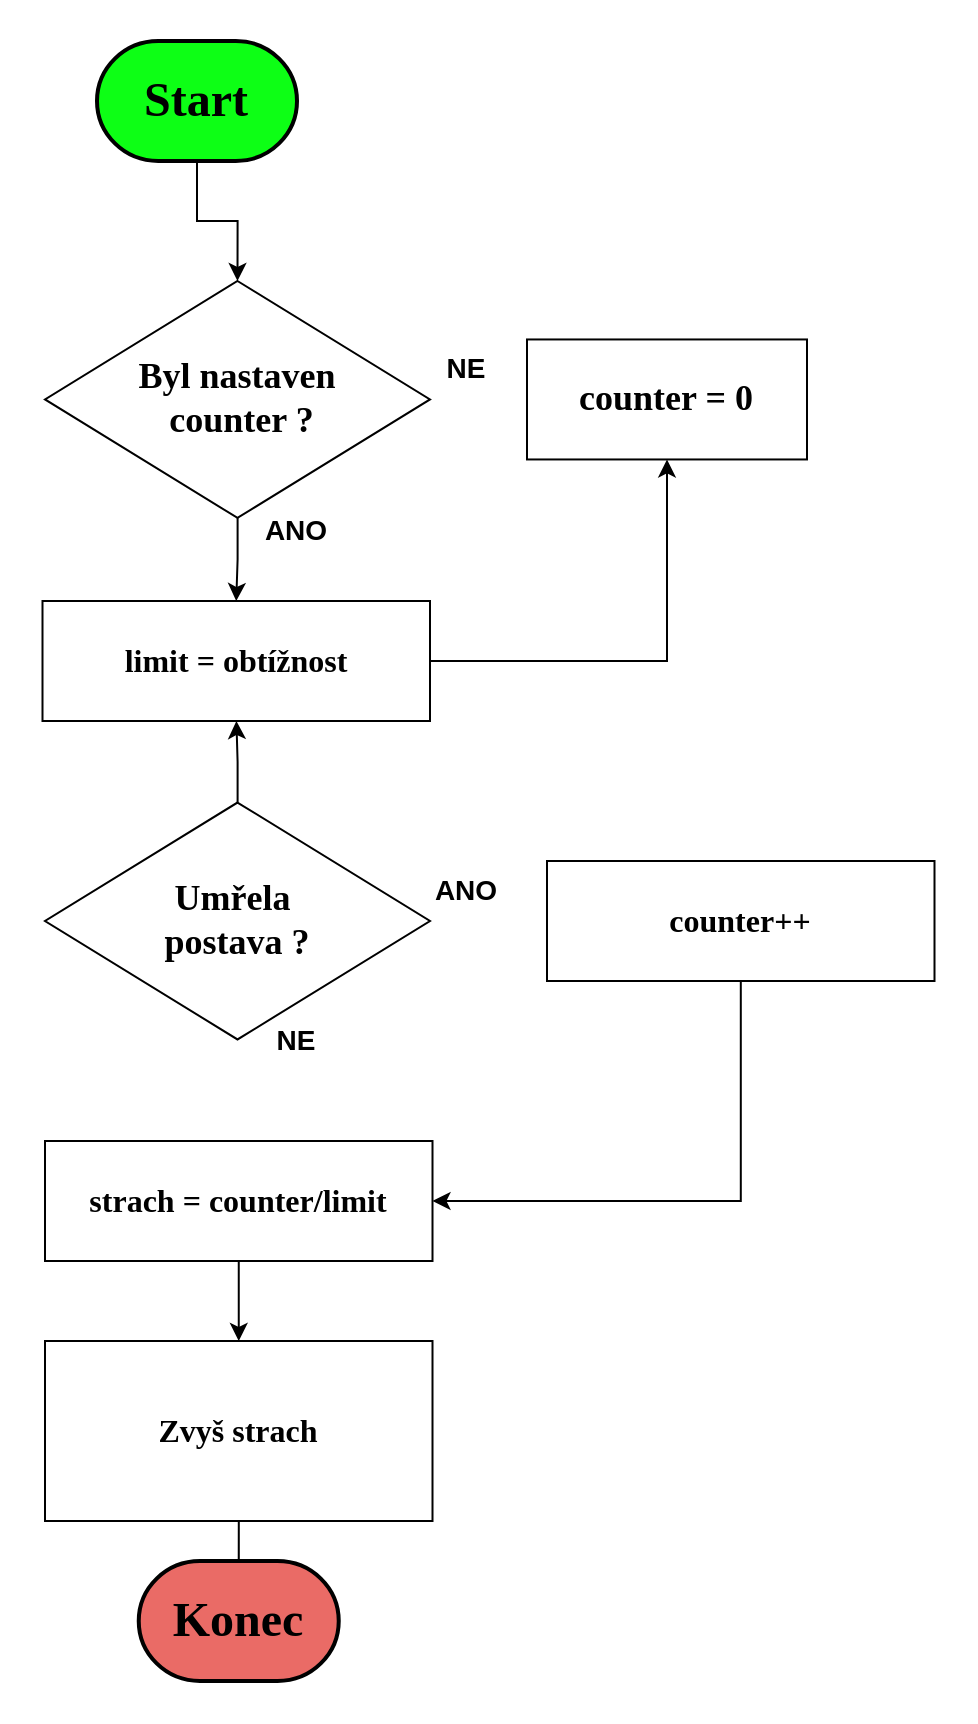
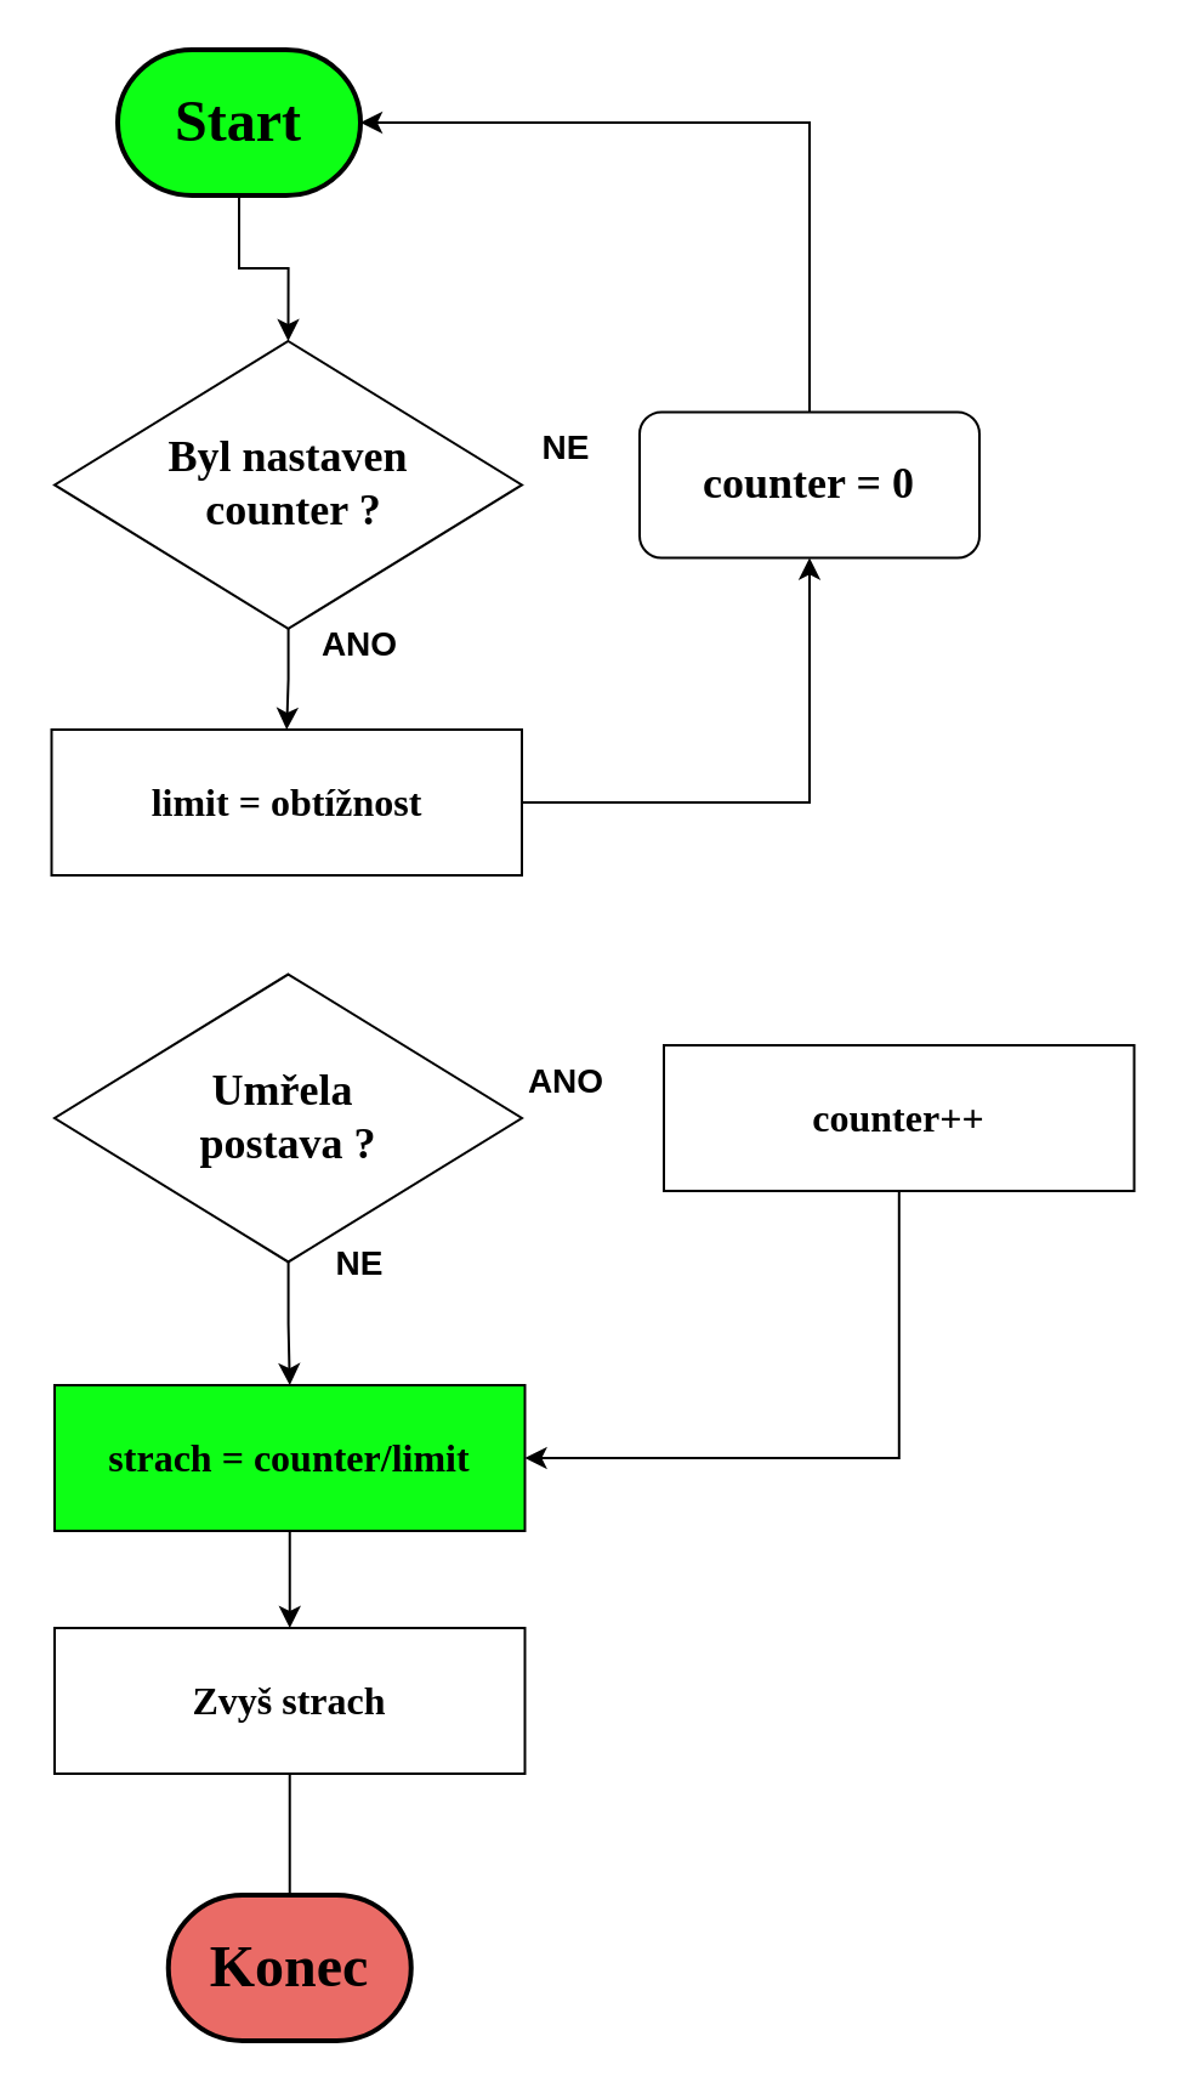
  <mxCell id="0" />
  <mxCell id="1" parent="0" />
  <mxCell id="2" style="edgeStyle=orthogonalEdgeStyle;rounded=0;orthogonalLoop=1;jettySize=auto;html=1;entryX=0.5;entryY=0;entryDx=0;entryDy=0;" edge="1" parent="1" source="3" target="8"><mxGeometry relative="1" as="geometry" /></mxCell>
  <mxCell id="3" value="&lt;font face=&quot;Verdana&quot; style=&quot;font-size: 24px;&quot;&gt;&lt;b&gt;Start&lt;/b&gt;&lt;/font&gt;" style="strokeWidth=2;html=1;shape=mxgraph.flowchart.terminator;whiteSpace=wrap;fillColor=#0DFF15;" vertex="1" parent="1"><mxGeometry x="48" y="20" width="100" height="60" as="geometry" /></mxCell>
  <mxCell id="4" value="&lt;font face=&quot;Verdana&quot; style=&quot;font-size: 24px;&quot;&gt;&lt;b&gt;Konec&lt;/b&gt;&lt;/font&gt;" style="strokeWidth=2;html=1;shape=mxgraph.flowchart.terminator;whiteSpace=wrap;fillColor=#EA6B66;" vertex="1" parent="1"><mxGeometry x="68.87" y="780" width="100" height="60" as="geometry" /></mxCell>
  <mxCell id="5" style="edgeStyle=orthogonalEdgeStyle;rounded=0;orthogonalLoop=1;jettySize=auto;html=1;" edge="1" parent="1" source="6" target="11"><mxGeometry relative="1" as="geometry" /></mxCell>
  <mxCell id="6" value="&lt;font style=&quot;font-size: 16px;&quot; face=&quot;Verdana&quot;&gt;&lt;b style=&quot;&quot;&gt;limit = obtížnost&lt;/b&gt;&lt;/font&gt;" style="rounded=0;whiteSpace=wrap;html=1;" vertex="1" parent="1"><mxGeometry x="20.75" y="300" width="193.75" height="60" as="geometry" /></mxCell>
  <mxCell id="7" style="edgeStyle=orthogonalEdgeStyle;rounded=0;orthogonalLoop=1;jettySize=auto;html=1;entryX=0.5;entryY=0;entryDx=0;entryDy=0;" edge="1" parent="1" source="8" target="6"><mxGeometry relative="1" as="geometry" /></mxCell>
  <mxCell id="8" value="&lt;font style=&quot;font-size: 18px;&quot; face=&quot;Verdana&quot;&gt;&lt;b style=&quot;&quot;&gt;Byl nastaven&lt;br&gt;&amp;nbsp;counter ?&lt;/b&gt;&lt;/font&gt;" style="rhombus;whiteSpace=wrap;html=1;" vertex="1" parent="1"><mxGeometry x="22" y="140" width="192.5" height="118.46" as="geometry" /></mxCell>
  <mxCell id="9" value="&lt;font style=&quot;font-size: 14px;&quot;&gt;&lt;b&gt;NE&lt;/b&gt;&lt;/font&gt;" style="text;html=1;align=center;verticalAlign=middle;whiteSpace=wrap;rounded=0;" vertex="1" parent="1"><mxGeometry x="203" y="169.23" width="60" height="30" as="geometry" /></mxCell>
  <mxCell id="10" value="&lt;font style=&quot;font-size: 14px;&quot;&gt;&lt;b&gt;ANO&lt;/b&gt;&lt;/font&gt;" style="text;html=1;align=center;verticalAlign=middle;whiteSpace=wrap;rounded=0;" vertex="1" parent="1"><mxGeometry x="118" y="250" width="60" height="30" as="geometry" /></mxCell>
- <mxCell id="11" value="&lt;font style=&quot;font-size: 18px;&quot; face=&quot;Verdana&quot;&gt;&lt;b style=&quot;&quot;&gt;counter = 0&lt;/b&gt;&lt;/font&gt;" style="rounded=0;whiteSpace=wrap;html=1;" vertex="1" parent="1"><mxGeometry x="263" y="169.23" width="140" height="60" as="geometry" /></mxCell>
- <mxCell id="13" style="edgeStyle=orthogonalEdgeStyle;rounded=0;orthogonalLoop=1;jettySize=auto;html=1;" edge="1" parent="1" source="14" target="6"><mxGeometry relative="1" as="geometry" /></mxCell>
+ <mxCell id="11" value="&lt;font style=&quot;font-size: 18px;&quot; face=&quot;Verdana&quot;&gt;&lt;b style=&quot;&quot;&gt;counter = 0&lt;/b&gt;&lt;/font&gt;" style="whiteSpace=wrap;html=1;rounded=1;" vertex="1" parent="1"><mxGeometry x="263" y="169.23" width="140" height="60" as="geometry" /></mxCell>
+ <mxCell id="12" style="edgeStyle=orthogonalEdgeStyle;rounded=0;orthogonalLoop=1;jettySize=auto;html=1;entryX=1;entryY=0.5;entryDx=0;entryDy=0;entryPerimeter=0;" edge="1" parent="1" source="11" target="3"><mxGeometry relative="1" as="geometry"><Array as="points"><mxPoint x="333" y="50" /></Array></mxGeometry></mxCell>
+ <mxCell id="13" style="edgeStyle=orthogonalEdgeStyle;rounded=0;orthogonalLoop=1;jettySize=auto;html=1;entryX=0.5;entryY=0;entryDx=0;entryDy=0;" edge="1" parent="1" source="14" target="20"><mxGeometry relative="1" as="geometry" /></mxCell>
  <mxCell id="14" value="&lt;font face=&quot;Verdana&quot;&gt;&lt;span style=&quot;font-size: 18px;&quot;&gt;&lt;b&gt;Umřela&amp;nbsp;&lt;/b&gt;&lt;/span&gt;&lt;/font&gt;&lt;div&gt;&lt;font face=&quot;Verdana&quot;&gt;&lt;span style=&quot;font-size: 18px;&quot;&gt;&lt;b&gt;postava ?&lt;/b&gt;&lt;/span&gt;&lt;/font&gt;&lt;/div&gt;" style="rhombus;whiteSpace=wrap;html=1;" vertex="1" parent="1"><mxGeometry x="22" y="400.77" width="192.5" height="118.46" as="geometry" /></mxCell>
  <mxCell id="15" value="&lt;font style=&quot;font-size: 14px;&quot;&gt;&lt;b&gt;ANO&lt;/b&gt;&lt;/font&gt;" style="text;html=1;align=center;verticalAlign=middle;whiteSpace=wrap;rounded=0;" vertex="1" parent="1"><mxGeometry x="203" y="430" width="60" height="30" as="geometry" /></mxCell>
  <mxCell id="16" style="edgeStyle=orthogonalEdgeStyle;rounded=0;orthogonalLoop=1;jettySize=auto;html=1;entryX=1;entryY=0.5;entryDx=0;entryDy=0;" edge="1" parent="1" source="17" target="20"><mxGeometry relative="1" as="geometry"><Array as="points"><mxPoint x="370" y="600" /></Array></mxGeometry></mxCell>
  <mxCell id="17" value="&lt;font style=&quot;font-size: 16px;&quot; face=&quot;Verdana&quot;&gt;&lt;b style=&quot;&quot;&gt;counter++&lt;/b&gt;&lt;/font&gt;" style="rounded=0;whiteSpace=wrap;html=1;" vertex="1" parent="1"><mxGeometry x="273" y="430" width="193.75" height="60" as="geometry" /></mxCell>
  <mxCell id="18" value="&lt;font style=&quot;font-size: 14px;&quot;&gt;&lt;b&gt;NE&lt;/b&gt;&lt;/font&gt;" style="text;html=1;align=center;verticalAlign=middle;whiteSpace=wrap;rounded=0;" vertex="1" parent="1"><mxGeometry x="118" y="505" width="60" height="30" as="geometry" /></mxCell>
  <mxCell id="19" style="edgeStyle=orthogonalEdgeStyle;rounded=0;orthogonalLoop=1;jettySize=auto;html=1;entryX=0.5;entryY=0;entryDx=0;entryDy=0;" edge="1" parent="1" source="20" target="21"><mxGeometry relative="1" as="geometry" /></mxCell>
- <mxCell id="20" value="&lt;font style=&quot;font-size: 16px;&quot; face=&quot;Verdana&quot;&gt;&lt;b style=&quot;&quot;&gt;strach = counter/limit&lt;/b&gt;&lt;/font&gt;" style="rounded=0;whiteSpace=wrap;html=1;" vertex="1" parent="1"><mxGeometry x="22" y="570" width="193.75" height="60" as="geometry" /></mxCell>
- <mxCell id="21" value="&lt;font style=&quot;font-size: 16px;&quot; face=&quot;Verdana&quot;&gt;&lt;b style=&quot;&quot;&gt;Zvyš strach&lt;/b&gt;&lt;/font&gt;" style="rounded=0;whiteSpace=wrap;html=1;" vertex="1" parent="1"><mxGeometry x="22" y="670" width="193.75" height="90" as="geometry" /></mxCell>
+ <mxCell id="20" value="&lt;font style=&quot;font-size: 16px;&quot; face=&quot;Verdana&quot;&gt;&lt;b style=&quot;&quot;&gt;strach = counter/limit&lt;/b&gt;&lt;/font&gt;" style="rounded=0;whiteSpace=wrap;html=1;fillColor=#0dff15;" vertex="1" parent="1"><mxGeometry x="22" y="570" width="193.75" height="60" as="geometry" /></mxCell>
+ <mxCell id="21" value="&lt;font style=&quot;font-size: 16px;&quot; face=&quot;Verdana&quot;&gt;&lt;b style=&quot;&quot;&gt;Zvyš strach&lt;/b&gt;&lt;/font&gt;" style="rounded=0;whiteSpace=wrap;html=1;" vertex="1" parent="1"><mxGeometry x="22" y="670" width="193.75" height="60" as="geometry" /></mxCell>
  <mxCell id="22" style="edgeStyle=orthogonalEdgeStyle;rounded=0;orthogonalLoop=1;jettySize=auto;html=1;entryX=0.5;entryY=0;entryDx=0;entryDy=0;entryPerimeter=0;endArrow=none;" edge="1" parent="1" source="21" target="4"><mxGeometry relative="1" as="geometry" /></mxCell>
